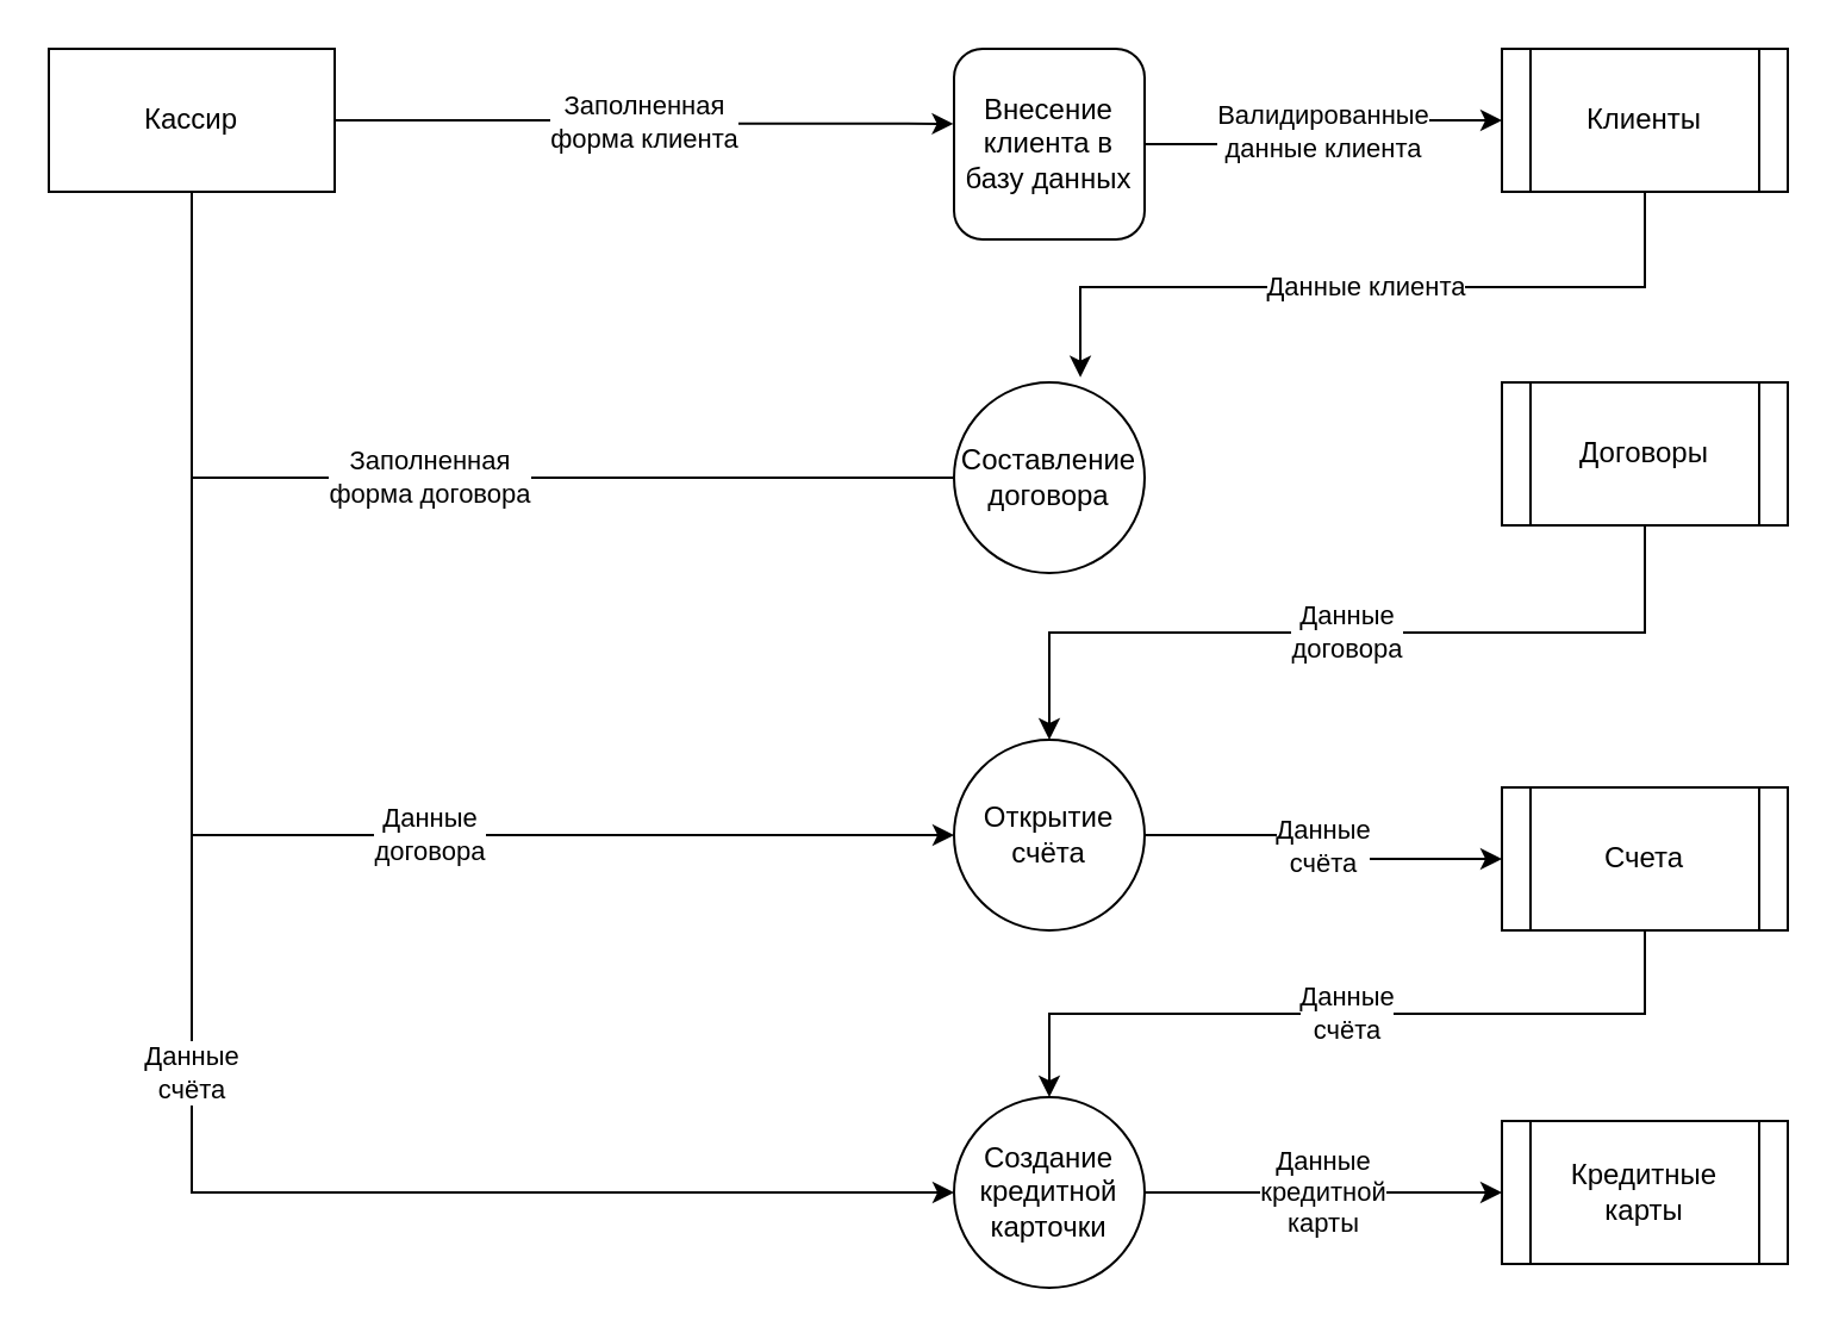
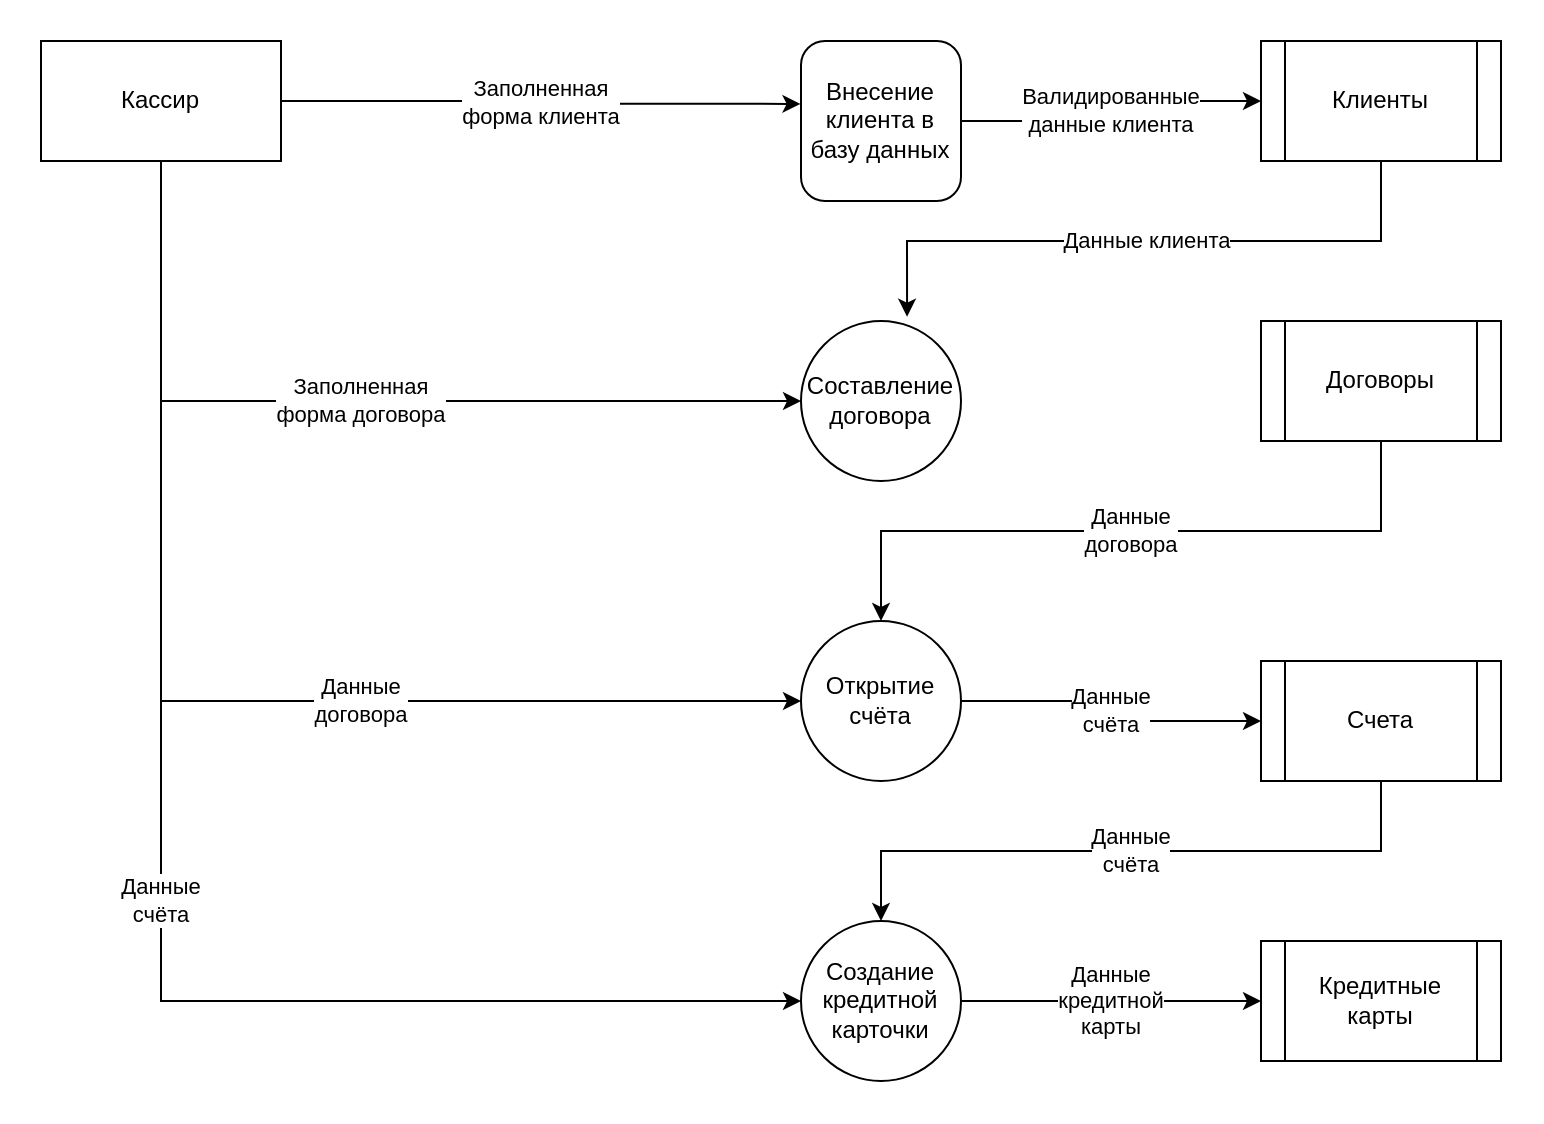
  <mxCell id="0" />
  <mxCell id="1" parent="0" />
- <mxCell id="2" value="Заполненная&lt;br&gt;форма договора" style="edgeStyle=orthogonalEdgeStyle;rounded=0;orthogonalLoop=1;jettySize=auto;html=1;exitX=0.5;exitY=1;exitDx=0;exitDy=0;entryX=0;entryY=0.5;entryDx=0;entryDy=0;endArrow=none;" edge="1" parent="1" source="5" target="9"><mxGeometry relative="1" as="geometry" /></mxCell>
+ <mxCell id="2" value="Заполненная&lt;br&gt;форма договора" style="edgeStyle=orthogonalEdgeStyle;rounded=0;orthogonalLoop=1;jettySize=auto;html=1;exitX=0.5;exitY=1;exitDx=0;exitDy=0;entryX=0;entryY=0.5;entryDx=0;entryDy=0;" edge="1" parent="1" source="5" target="9"><mxGeometry relative="1" as="geometry" /></mxCell>
  <mxCell id="3" value="Данные&lt;br&gt;счёта" style="edgeStyle=orthogonalEdgeStyle;rounded=0;orthogonalLoop=1;jettySize=auto;html=1;exitX=0.5;exitY=1;exitDx=0;exitDy=0;entryX=0;entryY=0.5;entryDx=0;entryDy=0;" edge="1" parent="1" source="5" target="17"><mxGeometry relative="1" as="geometry" /></mxCell>
  <mxCell id="4" value="Данные&lt;br&gt;договора" style="edgeStyle=orthogonalEdgeStyle;rounded=0;orthogonalLoop=1;jettySize=auto;html=1;exitX=0.5;exitY=1;exitDx=0;exitDy=0;entryX=0;entryY=0.5;entryDx=0;entryDy=0;" edge="1" parent="1" source="5" target="13"><mxGeometry x="0.254" relative="1" as="geometry"><mxPoint as="offset" /></mxGeometry></mxCell>
  <mxCell id="5" value="Кассир" style="rounded=0;whiteSpace=wrap;html=1;" vertex="1" parent="1"><mxGeometry x="20" y="20" width="120" height="60" as="geometry" /></mxCell>
  <mxCell id="6" value="Валидированные&lt;br&gt;данные клиента" style="edgeStyle=orthogonalEdgeStyle;rounded=0;orthogonalLoop=1;jettySize=auto;html=1;exitX=1;exitY=0.5;exitDx=0;exitDy=0;entryX=0;entryY=0.5;entryDx=0;entryDy=0;" edge="1" parent="1" source="7" target="8"><mxGeometry relative="1" as="geometry" /></mxCell>
  <mxCell id="7" value="Внесение клиента в базу данных" style="whiteSpace=wrap;html=1;aspect=fixed;rounded=1;" vertex="1" parent="1"><mxGeometry x="400" y="20" width="80" height="80" as="geometry" /></mxCell>
  <mxCell id="8" value="Клиенты" style="shape=process;whiteSpace=wrap;html=1;backgroundOutline=1;" vertex="1" parent="1"><mxGeometry x="630" y="20" width="120" height="60" as="geometry" /></mxCell>
  <mxCell id="9" value="Составление договора" style="ellipse;whiteSpace=wrap;html=1;aspect=fixed;" vertex="1" parent="1"><mxGeometry x="400" y="160" width="80" height="80" as="geometry" /></mxCell>
  <mxCell id="10" value="Данные&lt;br&gt;договора" style="edgeStyle=orthogonalEdgeStyle;rounded=0;orthogonalLoop=1;jettySize=auto;html=1;exitX=0.5;exitY=1;exitDx=0;exitDy=0;entryX=0.5;entryY=0;entryDx=0;entryDy=0;" edge="1" parent="1" source="11" target="13"><mxGeometry relative="1" as="geometry" /></mxCell>
  <mxCell id="11" value="Договоры" style="shape=process;whiteSpace=wrap;html=1;backgroundOutline=1;" vertex="1" parent="1"><mxGeometry x="630" y="160" width="120" height="60" as="geometry" /></mxCell>
  <mxCell id="12" value="Данные &lt;br&gt;счёта" style="edgeStyle=orthogonalEdgeStyle;rounded=0;orthogonalLoop=1;jettySize=auto;html=1;exitX=1;exitY=0.5;exitDx=0;exitDy=0;entryX=0;entryY=0.5;entryDx=0;entryDy=0;" edge="1" parent="1" source="13" target="15"><mxGeometry relative="1" as="geometry" /></mxCell>
  <mxCell id="13" value="Открытие счёта" style="ellipse;whiteSpace=wrap;html=1;aspect=fixed;" vertex="1" parent="1"><mxGeometry x="400" y="310" width="80" height="80" as="geometry" /></mxCell>
  <mxCell id="14" value="Данные&lt;br&gt;счёта" style="edgeStyle=orthogonalEdgeStyle;rounded=0;orthogonalLoop=1;jettySize=auto;html=1;exitX=0.5;exitY=1;exitDx=0;exitDy=0;entryX=0.5;entryY=0;entryDx=0;entryDy=0;" edge="1" parent="1" source="15" target="17"><mxGeometry relative="1" as="geometry" /></mxCell>
  <mxCell id="15" value="Счета" style="shape=process;whiteSpace=wrap;html=1;backgroundOutline=1;" vertex="1" parent="1"><mxGeometry x="630" y="330" width="120" height="60" as="geometry" /></mxCell>
  <mxCell id="16" value="Данные&lt;br&gt;кредитной&lt;br&gt;карты" style="edgeStyle=orthogonalEdgeStyle;rounded=0;orthogonalLoop=1;jettySize=auto;html=1;exitX=1;exitY=0.5;exitDx=0;exitDy=0;entryX=0;entryY=0.5;entryDx=0;entryDy=0;" edge="1" parent="1" source="17" target="18"><mxGeometry relative="1" as="geometry" /></mxCell>
  <mxCell id="17" value="Создание кредитной карточки" style="ellipse;whiteSpace=wrap;html=1;aspect=fixed;" vertex="1" parent="1"><mxGeometry x="400" y="460" width="80" height="80" as="geometry" /></mxCell>
  <mxCell id="18" value="Кредитные карты" style="shape=process;whiteSpace=wrap;html=1;backgroundOutline=1;" vertex="1" parent="1"><mxGeometry x="630" y="470" width="120" height="60" as="geometry" /></mxCell>
  <mxCell id="19" value="Заполненная &lt;br&gt;форма клиента" style="edgeStyle=orthogonalEdgeStyle;rounded=0;orthogonalLoop=1;jettySize=auto;html=1;exitX=1;exitY=0.5;exitDx=0;exitDy=0;entryX=-0.003;entryY=0.393;entryDx=0;entryDy=0;entryPerimeter=0;" edge="1" parent="1" source="5" target="7"><mxGeometry relative="1" as="geometry" /></mxCell>
  <mxCell id="20" value="Данные клиента" style="edgeStyle=orthogonalEdgeStyle;rounded=0;orthogonalLoop=1;jettySize=auto;html=1;exitX=0.5;exitY=1;exitDx=0;exitDy=0;entryX=0.663;entryY=-0.027;entryDx=0;entryDy=0;entryPerimeter=0;" edge="1" parent="1" source="8" target="9"><mxGeometry relative="1" as="geometry" /></mxCell>
